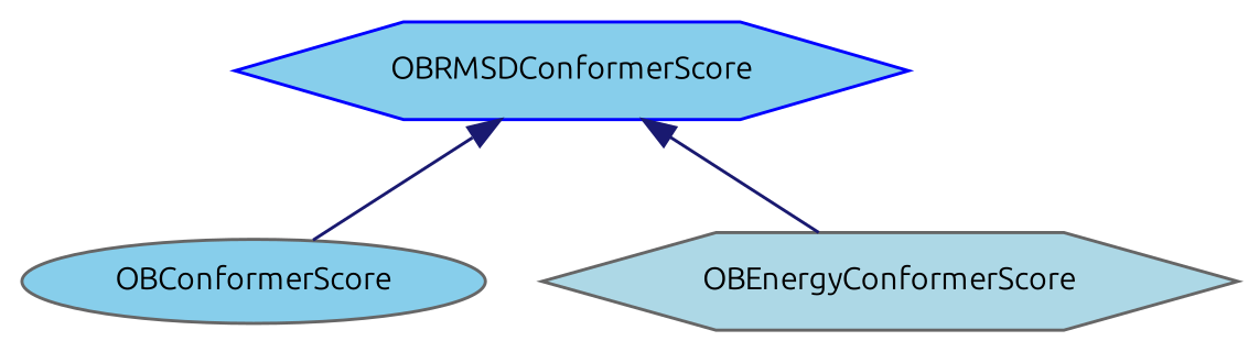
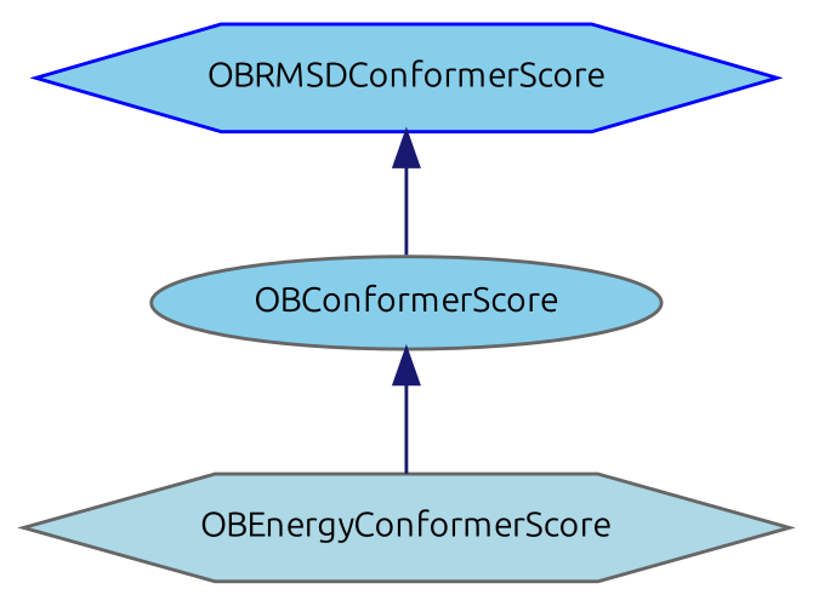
  digraph {
    fontname=Ubuntu
    node [color=gray40 fillcolor=skyblue fontname=Ubuntu fontsize=10 shape=hexagon style=filled]
    edge [color=midnightblue dir=back fontname=Ubuntu fontsize=10 labelfontname=FreeSans labelfontsize=10 style=solid]
    n1 [fontcolor=black height=0.2 label=OBConformerScore shape=ellipse width=0.4]
    n2 [fillcolor=lightblue height=0.2 label=OBEnergyConformerScore width=0.4]
    n3 [color=blue height=0.2 label=OBRMSDConformerScore width=0.4]
-   n3 -> n2
+   n1 -> n2
    n3 -> n1
  }
